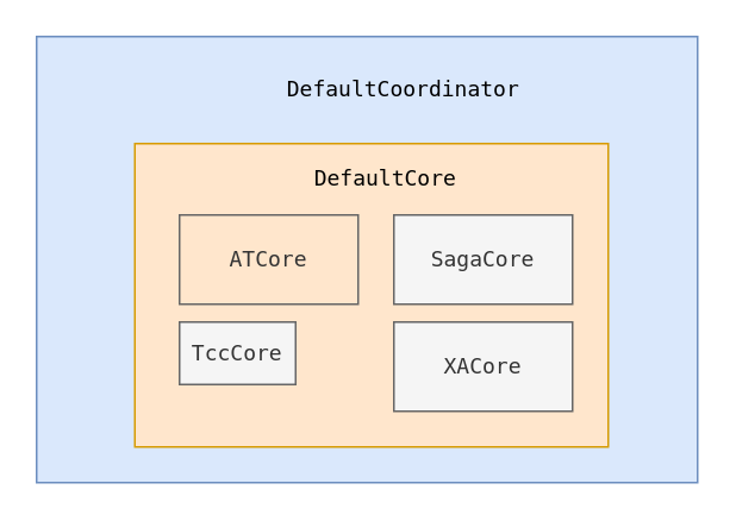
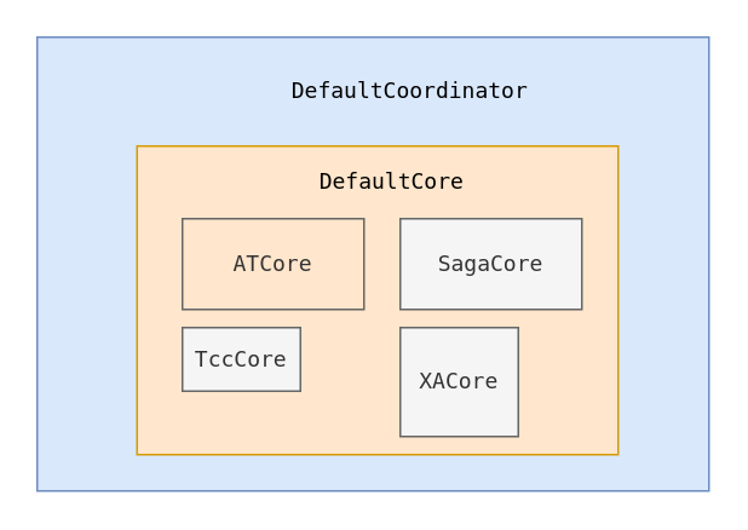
  <mxCell id="0" />
  <mxCell id="1" parent="0" />
  <mxCell id="2" value="" style="rounded=0;whiteSpace=wrap;html=1;fillColor=#dae8fc;strokeColor=#6c8ebf;" vertex="1" parent="1"><mxGeometry x="20" y="20" width="370" height="250" as="geometry" /></mxCell>
  <mxCell id="3" value="&lt;pre&gt;DefaultCoordinator&lt;/pre&gt;" style="text;html=1;align=center;verticalAlign=middle;resizable=0;points=[];autosize=1;strokeColor=none;fillColor=none;" vertex="1" parent="1"><mxGeometry x="150" y="30" width="150" height="40" as="geometry" /></mxCell>
  <mxCell id="4" value="" style="rounded=0;whiteSpace=wrap;html=1;fillColor=#ffe6cc;strokeColor=#d79b00;" vertex="1" parent="1"><mxGeometry x="75" y="80" width="265" height="170" as="geometry" /></mxCell>
  <mxCell id="5" value="&lt;pre&gt;DefaultCore&lt;/pre&gt;" style="text;html=1;align=center;verticalAlign=middle;resizable=0;points=[];autosize=1;strokeColor=none;fillColor=none;" vertex="1" parent="1"><mxGeometry x="170" y="80" width="90" height="40" as="geometry" /></mxCell>
  <mxCell id="6" value="&lt;pre&gt;ATCore&lt;/pre&gt;" style="rounded=0;whiteSpace=wrap;html=1;fillColor=#ffe6cc;fontColor=#333333;strokeColor=#666666;" vertex="1" parent="1"><mxGeometry x="100" y="120" width="100" height="50" as="geometry" /></mxCell>
  <mxCell id="7" value="&lt;pre&gt;&lt;pre&gt;SagaCore&lt;/pre&gt;&lt;/pre&gt;" style="rounded=0;whiteSpace=wrap;html=1;fillColor=#f5f5f5;strokeColor=#666666;fontColor=#333333;" vertex="1" parent="1"><mxGeometry x="220" y="120" width="100" height="50" as="geometry" /></mxCell>
  <mxCell id="8" value="&lt;pre&gt;&lt;pre&gt;&lt;pre&gt;TccCore&lt;/pre&gt;&lt;/pre&gt;&lt;/pre&gt;" style="rounded=0;whiteSpace=wrap;html=1;fillColor=#f5f5f5;fontColor=#333333;strokeColor=#666666;" vertex="1" parent="1"><mxGeometry x="100" y="180" width="65" height="35" as="geometry" /></mxCell>
- <mxCell id="9" value="&lt;pre&gt;&lt;pre&gt;&lt;pre&gt;&lt;pre&gt;XACore&lt;/pre&gt;&lt;/pre&gt;&lt;/pre&gt;&lt;/pre&gt;" style="rounded=0;whiteSpace=wrap;html=1;fillColor=#f5f5f5;fontColor=#333333;strokeColor=#666666;" vertex="1" parent="1"><mxGeometry x="220" y="180" width="100" height="50" as="geometry" /></mxCell>
+ <mxCell id="9" value="&lt;pre&gt;&lt;pre&gt;&lt;pre&gt;&lt;pre&gt;XACore&lt;/pre&gt;&lt;/pre&gt;&lt;/pre&gt;&lt;/pre&gt;" style="rounded=0;whiteSpace=wrap;html=1;fillColor=#f5f5f5;fontColor=#333333;strokeColor=#666666;" vertex="1" parent="1"><mxGeometry x="220" y="180" width="65" height="60" as="geometry" /></mxCell>
